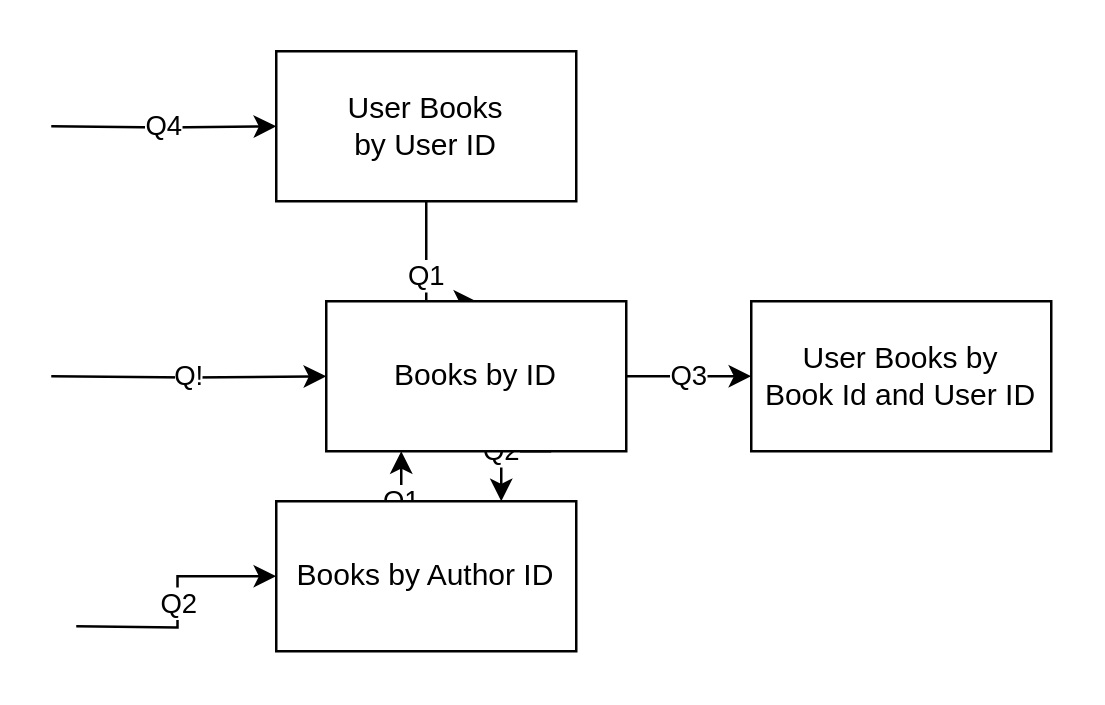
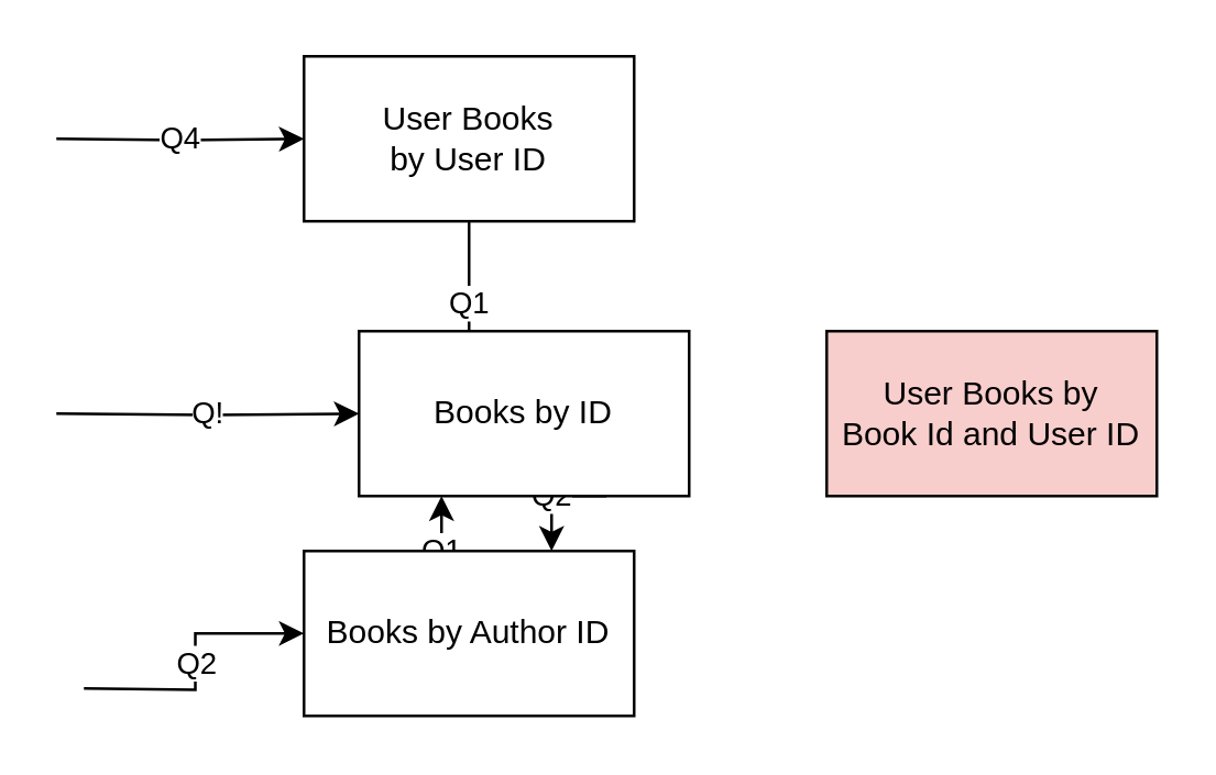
  <mxCell id="0" />
  <mxCell id="1" parent="0" />
- <mxCell id="2" value="Q1" style="edgeStyle=orthogonalEdgeStyle;rounded=0;orthogonalLoop=1;jettySize=auto;html=1;exitX=0.5;exitY=1;exitDx=0;exitDy=0;entryX=0.5;entryY=0;entryDx=0;entryDy=0;" edge="1" parent="1" source="4" target="8"><mxGeometry relative="1" as="geometry"><Array as="points"><mxPoint x="170" y="100" /><mxPoint x="170" y="100" /></Array></mxGeometry></mxCell>
+ <mxCell id="2" value="Q1" style="edgeStyle=orthogonalEdgeStyle;rounded=0;orthogonalLoop=1;jettySize=auto;html=1;exitX=0.5;exitY=1;exitDx=0;exitDy=0;entryX=0.5;entryY=0;entryDx=0;entryDy=0;endArrow=none;" edge="1" parent="1" source="4" target="8"><mxGeometry relative="1" as="geometry"><Array as="points"><mxPoint x="170" y="100" /><mxPoint x="170" y="100" /></Array></mxGeometry></mxCell>
  <mxCell id="3" value="Q4" style="edgeStyle=orthogonalEdgeStyle;rounded=0;orthogonalLoop=1;jettySize=auto;html=1;" edge="1" parent="1" target="4"><mxGeometry relative="1" as="geometry"><mxPoint x="20" y="50" as="sourcePoint" /></mxGeometry></mxCell>
  <mxCell id="4" value="User Books&lt;br&gt;by User ID" style="rounded=0;whiteSpace=wrap;html=1;" vertex="1" parent="1"><mxGeometry x="110" y="20" width="120" height="60" as="geometry" /></mxCell>
  <mxCell id="5" value="Q!" style="edgeStyle=orthogonalEdgeStyle;rounded=0;orthogonalLoop=1;jettySize=auto;html=1;exitX=0;exitY=0.5;exitDx=0;exitDy=0;entryX=0;entryY=0.5;entryDx=0;entryDy=0;" edge="1" parent="1" target="8"><mxGeometry relative="1" as="geometry"><mxPoint x="20" y="150" as="sourcePoint" /></mxGeometry></mxCell>
  <mxCell id="6" value="Q2" style="edgeStyle=orthogonalEdgeStyle;rounded=0;orthogonalLoop=1;jettySize=auto;html=1;exitX=0.75;exitY=1;exitDx=0;exitDy=0;entryX=0.75;entryY=0;entryDx=0;entryDy=0;" edge="1" parent="1" source="8" target="11"><mxGeometry relative="1" as="geometry" /></mxCell>
- <mxCell id="7" value="Q3" style="edgeStyle=orthogonalEdgeStyle;rounded=0;orthogonalLoop=1;jettySize=auto;html=1;entryX=0;entryY=0.5;entryDx=0;entryDy=0;" edge="1" parent="1" source="8" target="12"><mxGeometry relative="1" as="geometry" /></mxCell>
  <mxCell id="8" value="Books by ID" style="rounded=0;whiteSpace=wrap;html=1;" vertex="1" parent="1"><mxGeometry x="130" y="120" width="120" height="60" as="geometry" /></mxCell>
  <mxCell id="9" value="Q1" style="edgeStyle=orthogonalEdgeStyle;rounded=0;orthogonalLoop=1;jettySize=auto;html=1;exitX=0.25;exitY=0;exitDx=0;exitDy=0;entryX=0.25;entryY=1;entryDx=0;entryDy=0;" edge="1" parent="1" source="11" target="8"><mxGeometry relative="1" as="geometry" /></mxCell>
  <mxCell id="10" value="Q2" style="edgeStyle=orthogonalEdgeStyle;rounded=0;orthogonalLoop=1;jettySize=auto;html=1;" edge="1" parent="1" target="11"><mxGeometry relative="1" as="geometry"><mxPoint x="30" y="250" as="sourcePoint" /></mxGeometry></mxCell>
  <mxCell id="11" value="Books by Author ID" style="rounded=0;whiteSpace=wrap;html=1;" vertex="1" parent="1"><mxGeometry x="110" y="200" width="120" height="60" as="geometry" /></mxCell>
- <mxCell id="12" value="User Books by&lt;br&gt;Book Id and User ID" style="rounded=0;whiteSpace=wrap;html=1;" vertex="1" parent="1"><mxGeometry x="300" y="120" width="120" height="60" as="geometry" /></mxCell>
+ <mxCell id="12" value="User Books by&lt;br&gt;Book Id and User ID" style="rounded=0;whiteSpace=wrap;html=1;fillColor=#f8cecc;" vertex="1" parent="1"><mxGeometry x="300" y="120" width="120" height="60" as="geometry" /></mxCell>
